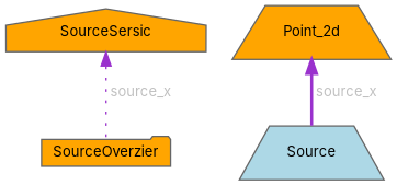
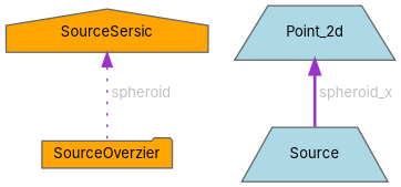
  digraph {
    fontname=Inter
    node [color=gray40 fillcolor=orange fontname=Inter fontsize=10 shape=trapezium style=filled]
    edge [color=darkorchid3 dir=back fontcolor=grey fontname=Inter fontsize=10 labelfontname=Helvetica labelfontsize=10]
    n1 [fontcolor=black height=0.2 label=SourceOverzier shape=folder width=0.4]
    n2 [fillcolor=lightblue height=0.2 label=Source width=0.4]
-   n3 [height=0.2 label=Point_2d width=0.4]
+   n3 [fillcolor=lightblue height=0.2 label=Point_2d width=0.4]
    n4 [height=0.2 label=SourceSersic shape=house width=0.4]
-   n3 -> n2 [label=" source_x" style=bold]
-   n4 -> n1 [label=" source_x" style=dotted]
+   n3 -> n2 [label=" spheroid_x" style=bold]
+   n4 -> n1 [label=" spheroid" style=dotted]
  }
